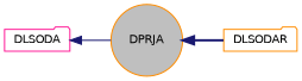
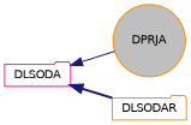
  digraph {
    rankdir=LR
    node [color=darkorange fillcolor=white fontname=Helvetica fontsize=10 shape=folder style=filled]
    edge [color=midnightblue dir=back fontname=Helvetica fontsize=10 labelfontname=Helvetica labelfontsize=10]
    n1 [fillcolor=grey75 fontcolor=black height=0.2 label=DPRJA shape=circle width=0.4]
    n2 [height=0.2 label=DLSODAR width=0.4]
    n3 [color=deeppink height=0.2 label=DLSODA width=0.4]
-   n1 -> n2 [style=bold]
+   n3 -> n2 [style=bold]
    n3 -> n1 [style=solid]
  }
